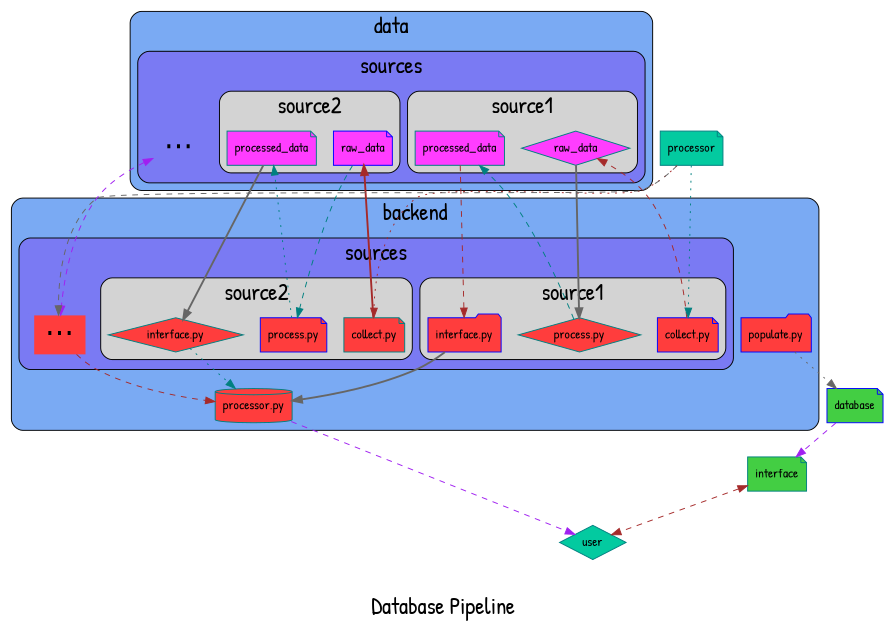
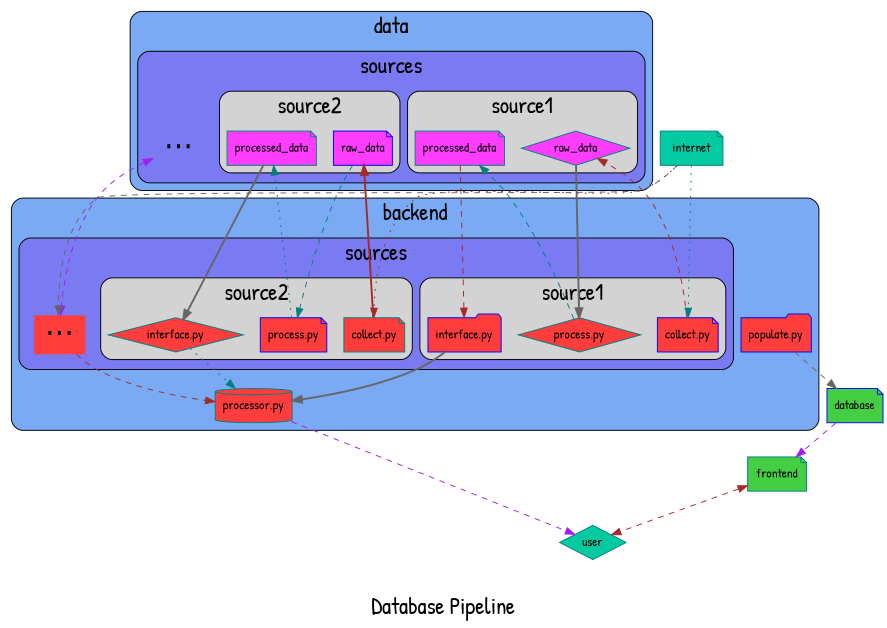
  digraph {
    engine=neato
    fontname="Patrick Hand"
    fontsize=24
    label="Database Pipeline"
    node [color=teal fillcolor="#ff3d3d" fontname="Patrick Hand" shape=note style=filled]
    edge [color=brown fontname="Patrick Hand" style=dashed]
    n1 [fillcolor="#ff3dff" label=raw_data shape=diamond]
    n2 [fillcolor="#ff3dff" label=processed_data]
    n3 [color=blue fillcolor="#ff3dff" label=raw_data]
    n4 [fillcolor="#ff3dff" label=processed_data]
    n5 [fontsize=30 label="&#8943;" shape=none fillcolor="" style=""]
    n6 [color=blue label="collect.py"]
    n7 [label="process.py" shape=diamond]
    n8 [color=blue label="interface.py" shape=folder]
    n9 [label="collect.py"]
    n10 [color=blue label="process.py"]
    n11 [label="interface.py" shape=diamond]
    n12 [color=blue fontsize=30 label="&#8943;" shape=none]
    n13 [label="processor.py" shape=cylinder]
    n14 [color=blue label="populate.py" shape=folder]
    user [fillcolor="#03caa0" shape=diamond]
    database [color=blue fillcolor="#43ce43" style="rounded,filled"]
-   frontend [fillcolor="#43ce43" style="rounded,filled" label=interface]
-   internet [fillcolor="#03caa0" label=processor]
+   frontend [fillcolor="#43ce43" style="rounded,filled"]
+   internet [fillcolor="#03caa0"]
    subgraph cluster_1 {
      color=black
      fillcolor="#7aaaf3"
      label=data
      style="filled,rounded"
      subgraph cluster_2 {
        color=black
        fillcolor="#7a7af3"
        label=sources
        style="filled,rounded"
        subgraph cluster_3 {
          color=black
          fillcolor=lightgrey
          label=source1
          style="filled,rounded"
          n1
          n2
        }
        subgraph cluster_4 {
          color=black
          fillcolor=lightgrey
          label=source2
          style="filled,rounded"
          n3
          n4
        }
        subgraph cluster_5 {
          color=transparent
          fillcolor="#7a7af3"
          label=""
          style="filled,rounded"
          n5
        }
      }
    }
    subgraph cluster_6 {
      color=black
      fillcolor="#7aaaf3"
      label=backend
      style="filled,rounded"
      n13
      n14
      subgraph cluster_7 {
        color=black
        fillcolor="#7a7af3"
        label=sources
        style="filled,rounded"
        subgraph cluster_8 {
          color=black
          fillcolor=lightgrey
          label=source1
          style="filled,rounded"
          n6
          n7
          n8
        }
        subgraph cluster_9 {
          color=black
          fillcolor=lightgrey
          label=source2
          style="filled,rounded"
          n9
          n10
          n11
        }
        subgraph cluster_10 {
          color=transparent
          fillcolor="#7a7af3"
          label=""
          style="filled,rounded"
          n12
        }
      }
    }
    n1 -> n7 [color=gray40 style=bold]
    n2 -> n8
    n3 -> n10 [color=teal]
    n4 -> n11 [color=gray40 style=bold]
    n5 -> n12 [color=purple dir=both]
    n6 -> n1
    n7 -> n2 [color=teal]
    n8 -> n13 [color=gray40 style=bold]
    n9 -> n3 [style=bold]
    n10 -> n4 [color=teal style=dotted]
    n11 -> n13 [color=teal style=dotted]
    n12 -> n13
    n13 -> user [color=purple]
-   n14 -> database [color=gray40 style=dotted]
+   n14 -> database [color=gray40]
    database -> frontend [color=purple]
    frontend -> user [dir=both]
    internet -> n6 [color=teal style=dotted]
    internet -> n9 [style=dotted]
    internet -> n12 [color=gray40]
  }
